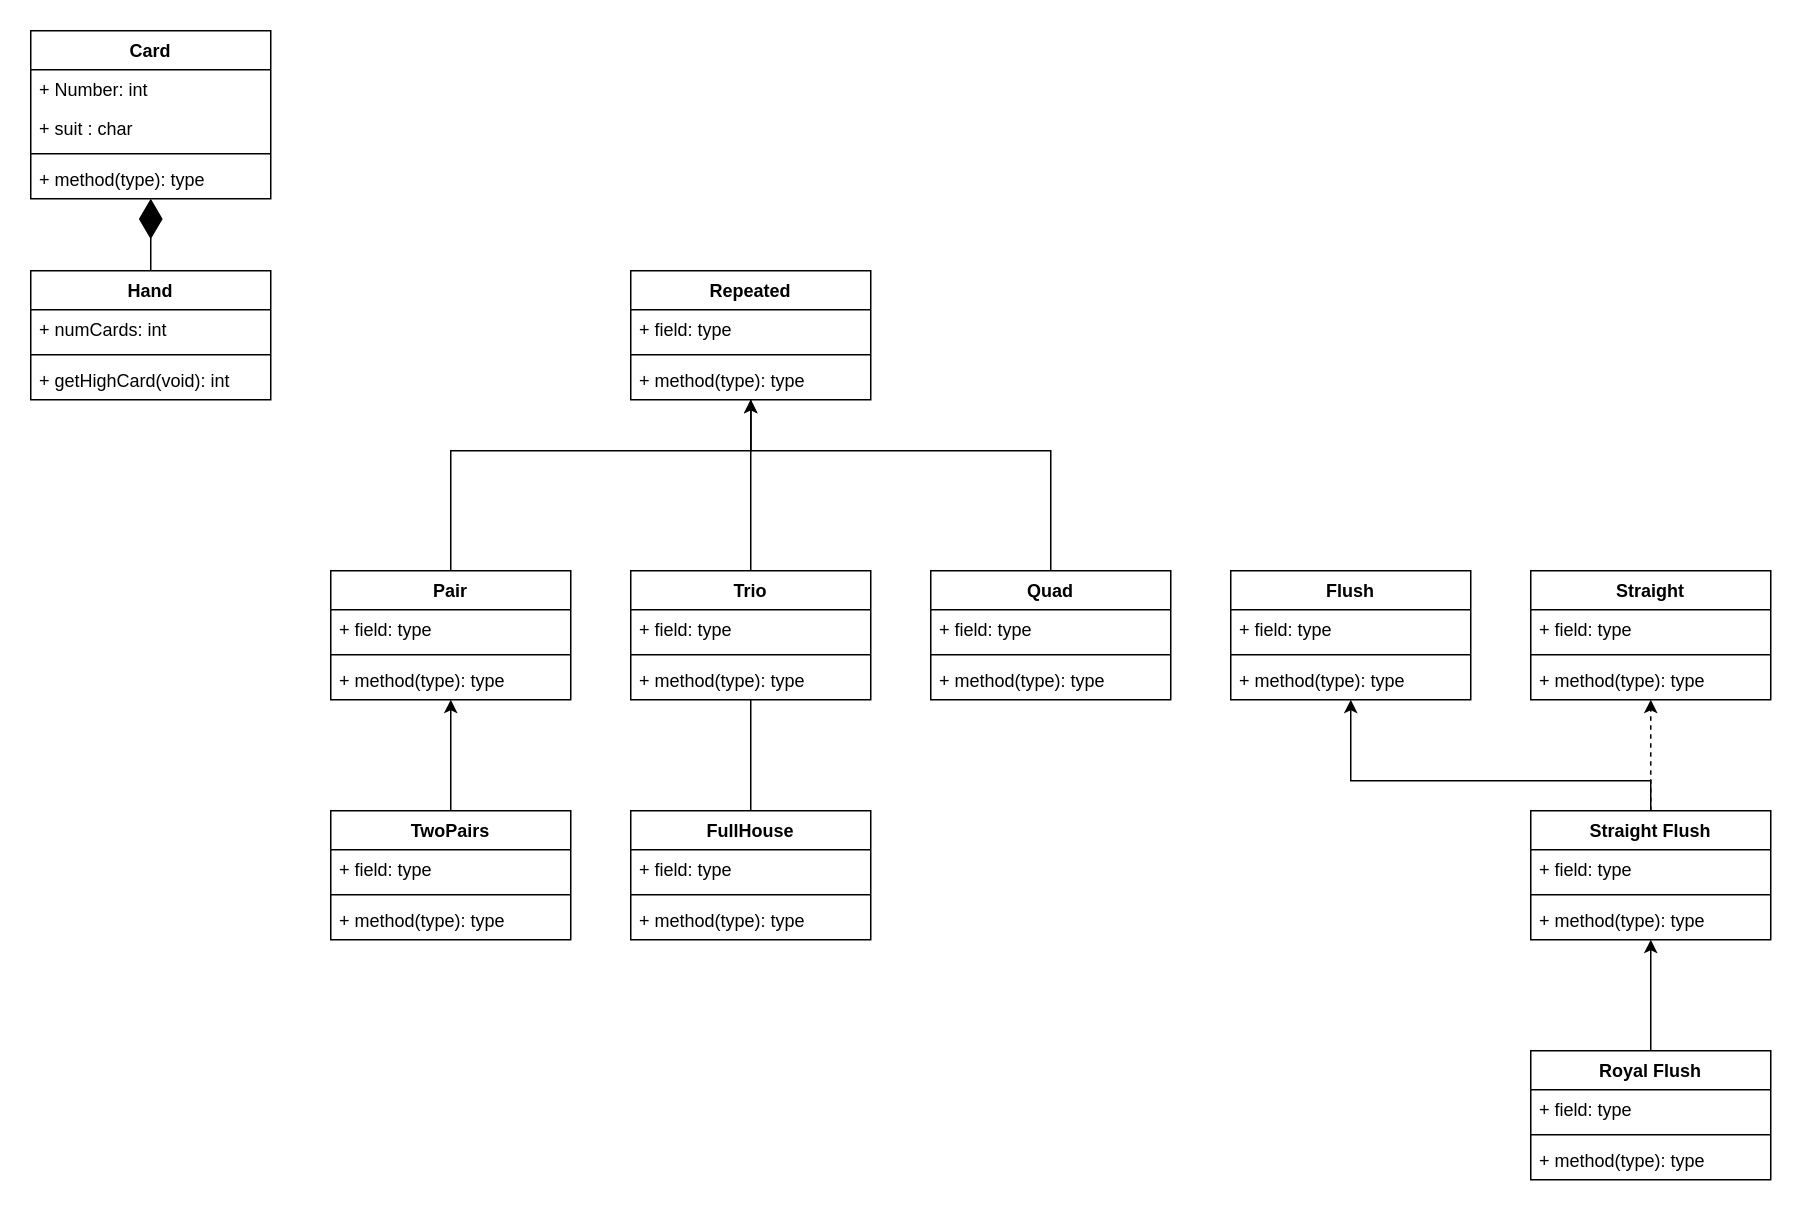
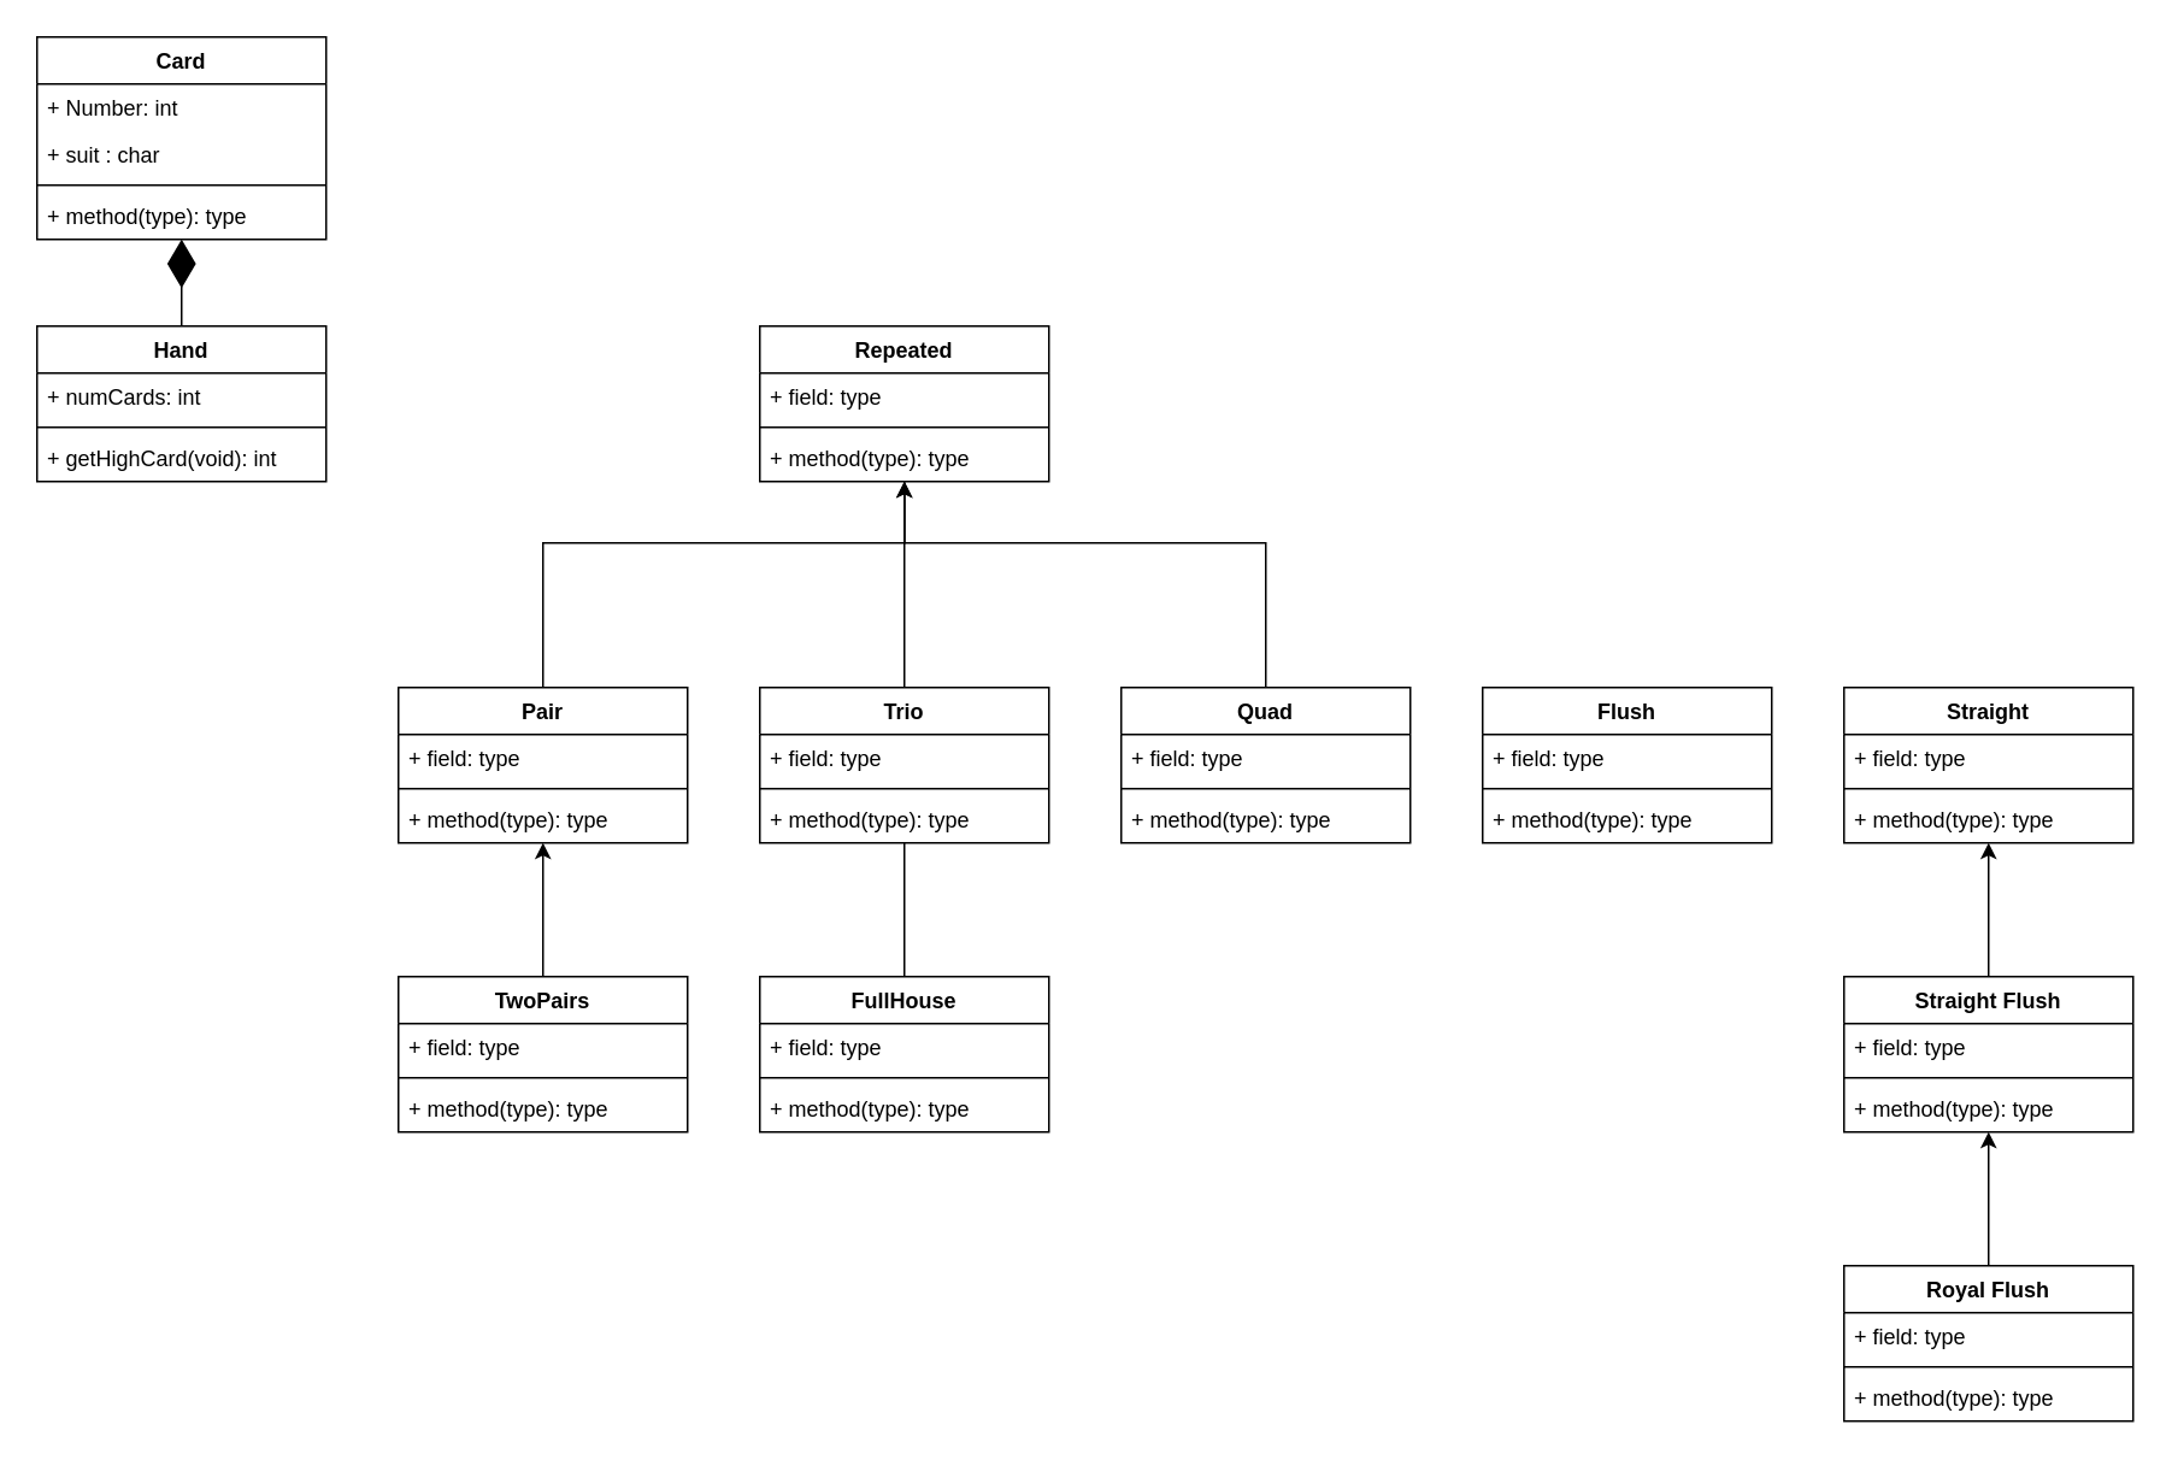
  <mxCell id="0" />
  <mxCell id="1" parent="0" />
  <mxCell id="2" value="Straight" style="swimlane;fontStyle=1;align=center;verticalAlign=top;childLayout=stackLayout;horizontal=1;startSize=26;horizontalStack=0;resizeParent=1;resizeParentMax=0;resizeLast=0;collapsible=1;marginBottom=0;" vertex="1" parent="1"><mxGeometry x="1020" y="380" width="160" height="86" as="geometry" /></mxCell>
  <mxCell id="3" value="+ field: type" style="text;strokeColor=none;fillColor=none;align=left;verticalAlign=top;spacingLeft=4;spacingRight=4;overflow=hidden;rotatable=0;points=[[0,0.5],[1,0.5]];portConstraint=eastwest;" vertex="1" parent="2"><mxGeometry y="26" width="160" height="26" as="geometry" /></mxCell>
  <mxCell id="4" value="" style="line;strokeWidth=1;fillColor=none;align=left;verticalAlign=middle;spacingTop=-1;spacingLeft=3;spacingRight=3;rotatable=0;labelPosition=right;points=[];portConstraint=eastwest;" vertex="1" parent="2"><mxGeometry y="52" width="160" height="8" as="geometry" /></mxCell>
  <mxCell id="5" value="+ method(type): type" style="text;strokeColor=none;fillColor=none;align=left;verticalAlign=top;spacingLeft=4;spacingRight=4;overflow=hidden;rotatable=0;points=[[0,0.5],[1,0.5]];portConstraint=eastwest;" vertex="1" parent="2"><mxGeometry y="60" width="160" height="26" as="geometry" /></mxCell>
- <mxCell id="6" style="edgeStyle=orthogonalEdgeStyle;rounded=0;orthogonalLoop=1;jettySize=auto;html=1;dashed=1;" edge="1" parent="1" source="8" target="2"><mxGeometry relative="1" as="geometry" /></mxCell>
- <mxCell id="7" style="edgeStyle=orthogonalEdgeStyle;rounded=0;orthogonalLoop=1;jettySize=auto;html=1;" edge="1" parent="1" source="8" target="12"><mxGeometry relative="1" as="geometry"><Array as="points"><mxPoint x="1100" y="520" /><mxPoint x="900" y="520" /></Array></mxGeometry></mxCell>
+ <mxCell id="6" style="edgeStyle=orthogonalEdgeStyle;rounded=0;orthogonalLoop=1;jettySize=auto;html=1;" edge="1" parent="1" source="8" target="2"><mxGeometry relative="1" as="geometry" /></mxCell>
  <mxCell id="8" value="Straight Flush" style="swimlane;fontStyle=1;align=center;verticalAlign=top;childLayout=stackLayout;horizontal=1;startSize=26;horizontalStack=0;resizeParent=1;resizeParentMax=0;resizeLast=0;collapsible=1;marginBottom=0;" vertex="1" parent="1"><mxGeometry x="1020" y="540" width="160" height="86" as="geometry" /></mxCell>
  <mxCell id="9" value="+ field: type" style="text;strokeColor=none;fillColor=none;align=left;verticalAlign=top;spacingLeft=4;spacingRight=4;overflow=hidden;rotatable=0;points=[[0,0.5],[1,0.5]];portConstraint=eastwest;" vertex="1" parent="8"><mxGeometry y="26" width="160" height="26" as="geometry" /></mxCell>
  <mxCell id="10" value="" style="line;strokeWidth=1;fillColor=none;align=left;verticalAlign=middle;spacingTop=-1;spacingLeft=3;spacingRight=3;rotatable=0;labelPosition=right;points=[];portConstraint=eastwest;" vertex="1" parent="8"><mxGeometry y="52" width="160" height="8" as="geometry" /></mxCell>
  <mxCell id="11" value="+ method(type): type" style="text;strokeColor=none;fillColor=none;align=left;verticalAlign=top;spacingLeft=4;spacingRight=4;overflow=hidden;rotatable=0;points=[[0,0.5],[1,0.5]];portConstraint=eastwest;" vertex="1" parent="8"><mxGeometry y="60" width="160" height="26" as="geometry" /></mxCell>
  <mxCell id="12" value="Flush" style="swimlane;fontStyle=1;align=center;verticalAlign=top;childLayout=stackLayout;horizontal=1;startSize=26;horizontalStack=0;resizeParent=1;resizeParentMax=0;resizeLast=0;collapsible=1;marginBottom=0;" vertex="1" parent="1"><mxGeometry x="820" y="380" width="160" height="86" as="geometry" /></mxCell>
  <mxCell id="13" value="+ field: type" style="text;strokeColor=none;fillColor=none;align=left;verticalAlign=top;spacingLeft=4;spacingRight=4;overflow=hidden;rotatable=0;points=[[0,0.5],[1,0.5]];portConstraint=eastwest;" vertex="1" parent="12"><mxGeometry y="26" width="160" height="26" as="geometry" /></mxCell>
  <mxCell id="14" value="" style="line;strokeWidth=1;fillColor=none;align=left;verticalAlign=middle;spacingTop=-1;spacingLeft=3;spacingRight=3;rotatable=0;labelPosition=right;points=[];portConstraint=eastwest;" vertex="1" parent="12"><mxGeometry y="52" width="160" height="8" as="geometry" /></mxCell>
  <mxCell id="15" value="+ method(type): type" style="text;strokeColor=none;fillColor=none;align=left;verticalAlign=top;spacingLeft=4;spacingRight=4;overflow=hidden;rotatable=0;points=[[0,0.5],[1,0.5]];portConstraint=eastwest;" vertex="1" parent="12"><mxGeometry y="60" width="160" height="26" as="geometry" /></mxCell>
  <mxCell id="16" style="edgeStyle=orthogonalEdgeStyle;rounded=0;orthogonalLoop=1;jettySize=auto;html=1;" edge="1" parent="1" source="17" target="8"><mxGeometry relative="1" as="geometry" /></mxCell>
  <mxCell id="17" value="Royal Flush" style="swimlane;fontStyle=1;align=center;verticalAlign=top;childLayout=stackLayout;horizontal=1;startSize=26;horizontalStack=0;resizeParent=1;resizeParentMax=0;resizeLast=0;collapsible=1;marginBottom=0;" vertex="1" parent="1"><mxGeometry x="1020" y="700" width="160" height="86" as="geometry" /></mxCell>
  <mxCell id="18" value="+ field: type" style="text;strokeColor=none;fillColor=none;align=left;verticalAlign=top;spacingLeft=4;spacingRight=4;overflow=hidden;rotatable=0;points=[[0,0.5],[1,0.5]];portConstraint=eastwest;" vertex="1" parent="17"><mxGeometry y="26" width="160" height="26" as="geometry" /></mxCell>
  <mxCell id="19" value="" style="line;strokeWidth=1;fillColor=none;align=left;verticalAlign=middle;spacingTop=-1;spacingLeft=3;spacingRight=3;rotatable=0;labelPosition=right;points=[];portConstraint=eastwest;" vertex="1" parent="17"><mxGeometry y="52" width="160" height="8" as="geometry" /></mxCell>
  <mxCell id="20" value="+ method(type): type" style="text;strokeColor=none;fillColor=none;align=left;verticalAlign=top;spacingLeft=4;spacingRight=4;overflow=hidden;rotatable=0;points=[[0,0.5],[1,0.5]];portConstraint=eastwest;" vertex="1" parent="17"><mxGeometry y="60" width="160" height="26" as="geometry" /></mxCell>
  <mxCell id="21" style="edgeStyle=orthogonalEdgeStyle;rounded=0;orthogonalLoop=1;jettySize=auto;html=1;exitX=0.5;exitY=0;exitDx=0;exitDy=0;" edge="1" parent="1" source="22" target="46"><mxGeometry relative="1" as="geometry" /></mxCell>
  <mxCell id="22" value="Trio" style="swimlane;fontStyle=1;align=center;verticalAlign=top;childLayout=stackLayout;horizontal=1;startSize=26;horizontalStack=0;resizeParent=1;resizeParentMax=0;resizeLast=0;collapsible=1;marginBottom=0;" vertex="1" parent="1"><mxGeometry x="420" y="380" width="160" height="86" as="geometry" /></mxCell>
  <mxCell id="23" value="+ field: type" style="text;strokeColor=none;fillColor=none;align=left;verticalAlign=top;spacingLeft=4;spacingRight=4;overflow=hidden;rotatable=0;points=[[0,0.5],[1,0.5]];portConstraint=eastwest;" vertex="1" parent="22"><mxGeometry y="26" width="160" height="26" as="geometry" /></mxCell>
  <mxCell id="24" value="" style="line;strokeWidth=1;fillColor=none;align=left;verticalAlign=middle;spacingTop=-1;spacingLeft=3;spacingRight=3;rotatable=0;labelPosition=right;points=[];portConstraint=eastwest;" vertex="1" parent="22"><mxGeometry y="52" width="160" height="8" as="geometry" /></mxCell>
  <mxCell id="25" value="+ method(type): type" style="text;strokeColor=none;fillColor=none;align=left;verticalAlign=top;spacingLeft=4;spacingRight=4;overflow=hidden;rotatable=0;points=[[0,0.5],[1,0.5]];portConstraint=eastwest;" vertex="1" parent="22"><mxGeometry y="60" width="160" height="26" as="geometry" /></mxCell>
  <mxCell id="26" style="edgeStyle=orthogonalEdgeStyle;rounded=0;orthogonalLoop=1;jettySize=auto;html=1;" edge="1" parent="1" source="27" target="46"><mxGeometry relative="1" as="geometry"><Array as="points"><mxPoint x="300" y="300" /><mxPoint x="500" y="300" /></Array></mxGeometry></mxCell>
  <mxCell id="27" value="Pair" style="swimlane;fontStyle=1;align=center;verticalAlign=top;childLayout=stackLayout;horizontal=1;startSize=26;horizontalStack=0;resizeParent=1;resizeParentMax=0;resizeLast=0;collapsible=1;marginBottom=0;" vertex="1" parent="1"><mxGeometry x="220" y="380" width="160" height="86" as="geometry" /></mxCell>
  <mxCell id="28" value="+ field: type" style="text;strokeColor=none;fillColor=none;align=left;verticalAlign=top;spacingLeft=4;spacingRight=4;overflow=hidden;rotatable=0;points=[[0,0.5],[1,0.5]];portConstraint=eastwest;" vertex="1" parent="27"><mxGeometry y="26" width="160" height="26" as="geometry" /></mxCell>
  <mxCell id="29" value="" style="line;strokeWidth=1;fillColor=none;align=left;verticalAlign=middle;spacingTop=-1;spacingLeft=3;spacingRight=3;rotatable=0;labelPosition=right;points=[];portConstraint=eastwest;" vertex="1" parent="27"><mxGeometry y="52" width="160" height="8" as="geometry" /></mxCell>
  <mxCell id="30" value="+ method(type): type" style="text;strokeColor=none;fillColor=none;align=left;verticalAlign=top;spacingLeft=4;spacingRight=4;overflow=hidden;rotatable=0;points=[[0,0.5],[1,0.5]];portConstraint=eastwest;" vertex="1" parent="27"><mxGeometry y="60" width="160" height="26" as="geometry" /></mxCell>
  <mxCell id="31" style="edgeStyle=orthogonalEdgeStyle;rounded=0;orthogonalLoop=1;jettySize=auto;html=1;" edge="1" parent="1" source="32" target="27"><mxGeometry relative="1" as="geometry"><Array as="points"><mxPoint x="300" y="500" /><mxPoint x="300" y="500" /></Array></mxGeometry></mxCell>
  <mxCell id="32" value="TwoPairs" style="swimlane;fontStyle=1;align=center;verticalAlign=top;childLayout=stackLayout;horizontal=1;startSize=26;horizontalStack=0;resizeParent=1;resizeParentMax=0;resizeLast=0;collapsible=1;marginBottom=0;" vertex="1" parent="1"><mxGeometry x="220" y="540" width="160" height="86" as="geometry" /></mxCell>
  <mxCell id="33" value="+ field: type" style="text;strokeColor=none;fillColor=none;align=left;verticalAlign=top;spacingLeft=4;spacingRight=4;overflow=hidden;rotatable=0;points=[[0,0.5],[1,0.5]];portConstraint=eastwest;" vertex="1" parent="32"><mxGeometry y="26" width="160" height="26" as="geometry" /></mxCell>
  <mxCell id="34" value="" style="line;strokeWidth=1;fillColor=none;align=left;verticalAlign=middle;spacingTop=-1;spacingLeft=3;spacingRight=3;rotatable=0;labelPosition=right;points=[];portConstraint=eastwest;" vertex="1" parent="32"><mxGeometry y="52" width="160" height="8" as="geometry" /></mxCell>
  <mxCell id="35" value="+ method(type): type" style="text;strokeColor=none;fillColor=none;align=left;verticalAlign=top;spacingLeft=4;spacingRight=4;overflow=hidden;rotatable=0;points=[[0,0.5],[1,0.5]];portConstraint=eastwest;" vertex="1" parent="32"><mxGeometry y="60" width="160" height="26" as="geometry" /></mxCell>
  <mxCell id="36" style="edgeStyle=orthogonalEdgeStyle;rounded=0;orthogonalLoop=1;jettySize=auto;html=1;endArrow=none;" edge="1" parent="1" source="37" target="22"><mxGeometry relative="1" as="geometry" /></mxCell>
  <mxCell id="37" value="FullHouse" style="swimlane;fontStyle=1;align=center;verticalAlign=top;childLayout=stackLayout;horizontal=1;startSize=26;horizontalStack=0;resizeParent=1;resizeParentMax=0;resizeLast=0;collapsible=1;marginBottom=0;" vertex="1" parent="1"><mxGeometry x="420" y="540" width="160" height="86" as="geometry" /></mxCell>
  <mxCell id="38" value="+ field: type" style="text;strokeColor=none;fillColor=none;align=left;verticalAlign=top;spacingLeft=4;spacingRight=4;overflow=hidden;rotatable=0;points=[[0,0.5],[1,0.5]];portConstraint=eastwest;" vertex="1" parent="37"><mxGeometry y="26" width="160" height="26" as="geometry" /></mxCell>
  <mxCell id="39" value="" style="line;strokeWidth=1;fillColor=none;align=left;verticalAlign=middle;spacingTop=-1;spacingLeft=3;spacingRight=3;rotatable=0;labelPosition=right;points=[];portConstraint=eastwest;" vertex="1" parent="37"><mxGeometry y="52" width="160" height="8" as="geometry" /></mxCell>
  <mxCell id="40" value="+ method(type): type" style="text;strokeColor=none;fillColor=none;align=left;verticalAlign=top;spacingLeft=4;spacingRight=4;overflow=hidden;rotatable=0;points=[[0,0.5],[1,0.5]];portConstraint=eastwest;" vertex="1" parent="37"><mxGeometry y="60" width="160" height="26" as="geometry" /></mxCell>
  <mxCell id="41" style="edgeStyle=orthogonalEdgeStyle;rounded=0;orthogonalLoop=1;jettySize=auto;html=1;endArrow=none;" edge="1" parent="1" source="42" target="46"><mxGeometry relative="1" as="geometry"><Array as="points"><mxPoint x="700" y="300" /><mxPoint x="500" y="300" /></Array></mxGeometry></mxCell>
  <mxCell id="42" value="Quad" style="swimlane;fontStyle=1;align=center;verticalAlign=top;childLayout=stackLayout;horizontal=1;startSize=26;horizontalStack=0;resizeParent=1;resizeParentMax=0;resizeLast=0;collapsible=1;marginBottom=0;" vertex="1" parent="1"><mxGeometry x="620" y="380" width="160" height="86" as="geometry" /></mxCell>
  <mxCell id="43" value="+ field: type" style="text;strokeColor=none;fillColor=none;align=left;verticalAlign=top;spacingLeft=4;spacingRight=4;overflow=hidden;rotatable=0;points=[[0,0.5],[1,0.5]];portConstraint=eastwest;" vertex="1" parent="42"><mxGeometry y="26" width="160" height="26" as="geometry" /></mxCell>
  <mxCell id="44" value="" style="line;strokeWidth=1;fillColor=none;align=left;verticalAlign=middle;spacingTop=-1;spacingLeft=3;spacingRight=3;rotatable=0;labelPosition=right;points=[];portConstraint=eastwest;" vertex="1" parent="42"><mxGeometry y="52" width="160" height="8" as="geometry" /></mxCell>
  <mxCell id="45" value="+ method(type): type" style="text;strokeColor=none;fillColor=none;align=left;verticalAlign=top;spacingLeft=4;spacingRight=4;overflow=hidden;rotatable=0;points=[[0,0.5],[1,0.5]];portConstraint=eastwest;" vertex="1" parent="42"><mxGeometry y="60" width="160" height="26" as="geometry" /></mxCell>
  <mxCell id="46" value="Repeated" style="swimlane;fontStyle=1;align=center;verticalAlign=top;childLayout=stackLayout;horizontal=1;startSize=26;horizontalStack=0;resizeParent=1;resizeParentMax=0;resizeLast=0;collapsible=1;marginBottom=0;" vertex="1" parent="1"><mxGeometry x="420" y="180" width="160" height="86" as="geometry" /></mxCell>
  <mxCell id="47" value="+ field: type" style="text;strokeColor=none;fillColor=none;align=left;verticalAlign=top;spacingLeft=4;spacingRight=4;overflow=hidden;rotatable=0;points=[[0,0.5],[1,0.5]];portConstraint=eastwest;" vertex="1" parent="46"><mxGeometry y="26" width="160" height="26" as="geometry" /></mxCell>
  <mxCell id="48" value="" style="line;strokeWidth=1;fillColor=none;align=left;verticalAlign=middle;spacingTop=-1;spacingLeft=3;spacingRight=3;rotatable=0;labelPosition=right;points=[];portConstraint=eastwest;" vertex="1" parent="46"><mxGeometry y="52" width="160" height="8" as="geometry" /></mxCell>
  <mxCell id="49" value="+ method(type): type" style="text;strokeColor=none;fillColor=none;align=left;verticalAlign=top;spacingLeft=4;spacingRight=4;overflow=hidden;rotatable=0;points=[[0,0.5],[1,0.5]];portConstraint=eastwest;" vertex="1" parent="46"><mxGeometry y="60" width="160" height="26" as="geometry" /></mxCell>
  <mxCell id="50" value="Card" style="swimlane;fontStyle=1;align=center;verticalAlign=top;childLayout=stackLayout;horizontal=1;startSize=26;horizontalStack=0;resizeParent=1;resizeParentMax=0;resizeLast=0;collapsible=1;marginBottom=0;" vertex="1" parent="1"><mxGeometry x="20" y="20" width="160" height="112" as="geometry" /></mxCell>
  <mxCell id="51" value="+ Number: int" style="text;strokeColor=none;fillColor=none;align=left;verticalAlign=top;spacingLeft=4;spacingRight=4;overflow=hidden;rotatable=0;points=[[0,0.5],[1,0.5]];portConstraint=eastwest;" vertex="1" parent="50"><mxGeometry y="26" width="160" height="26" as="geometry" /></mxCell>
  <mxCell id="52" value="+ suit : char" style="text;strokeColor=none;fillColor=none;align=left;verticalAlign=top;spacingLeft=4;spacingRight=4;overflow=hidden;rotatable=0;points=[[0,0.5],[1,0.5]];portConstraint=eastwest;" vertex="1" parent="50"><mxGeometry y="52" width="160" height="26" as="geometry" /></mxCell>
  <mxCell id="53" value="" style="line;strokeWidth=1;fillColor=none;align=left;verticalAlign=middle;spacingTop=-1;spacingLeft=3;spacingRight=3;rotatable=0;labelPosition=right;points=[];portConstraint=eastwest;" vertex="1" parent="50"><mxGeometry y="78" width="160" height="8" as="geometry" /></mxCell>
  <mxCell id="54" value="+ method(type): type" style="text;strokeColor=none;fillColor=none;align=left;verticalAlign=top;spacingLeft=4;spacingRight=4;overflow=hidden;rotatable=0;points=[[0,0.5],[1,0.5]];portConstraint=eastwest;" vertex="1" parent="50"><mxGeometry y="86" width="160" height="26" as="geometry" /></mxCell>
  <mxCell id="55" value="Hand" style="swimlane;fontStyle=1;align=center;verticalAlign=top;childLayout=stackLayout;horizontal=1;startSize=26;horizontalStack=0;resizeParent=1;resizeParentMax=0;resizeLast=0;collapsible=1;marginBottom=0;" vertex="1" parent="1"><mxGeometry x="20" y="180" width="160" height="86" as="geometry" /></mxCell>
  <mxCell id="56" value="+ numCards: int" style="text;strokeColor=none;fillColor=none;align=left;verticalAlign=top;spacingLeft=4;spacingRight=4;overflow=hidden;rotatable=0;points=[[0,0.5],[1,0.5]];portConstraint=eastwest;" vertex="1" parent="55"><mxGeometry y="26" width="160" height="26" as="geometry" /></mxCell>
  <mxCell id="57" value="" style="line;strokeWidth=1;fillColor=none;align=left;verticalAlign=middle;spacingTop=-1;spacingLeft=3;spacingRight=3;rotatable=0;labelPosition=right;points=[];portConstraint=eastwest;" vertex="1" parent="55"><mxGeometry y="52" width="160" height="8" as="geometry" /></mxCell>
  <mxCell id="58" value="+ getHighCard(void): int" style="text;strokeColor=none;fillColor=none;align=left;verticalAlign=top;spacingLeft=4;spacingRight=4;overflow=hidden;rotatable=0;points=[[0,0.5],[1,0.5]];portConstraint=eastwest;" vertex="1" parent="55"><mxGeometry y="60" width="160" height="26" as="geometry" /></mxCell>
  <mxCell id="59" value="" style="endArrow=diamondThin;endFill=1;endSize=24;html=1;" edge="1" parent="1" source="55" target="50"><mxGeometry width="160" relative="1" as="geometry"><mxPoint x="-290" y="290" as="sourcePoint" /><mxPoint x="-130" y="290" as="targetPoint" /></mxGeometry></mxCell>
